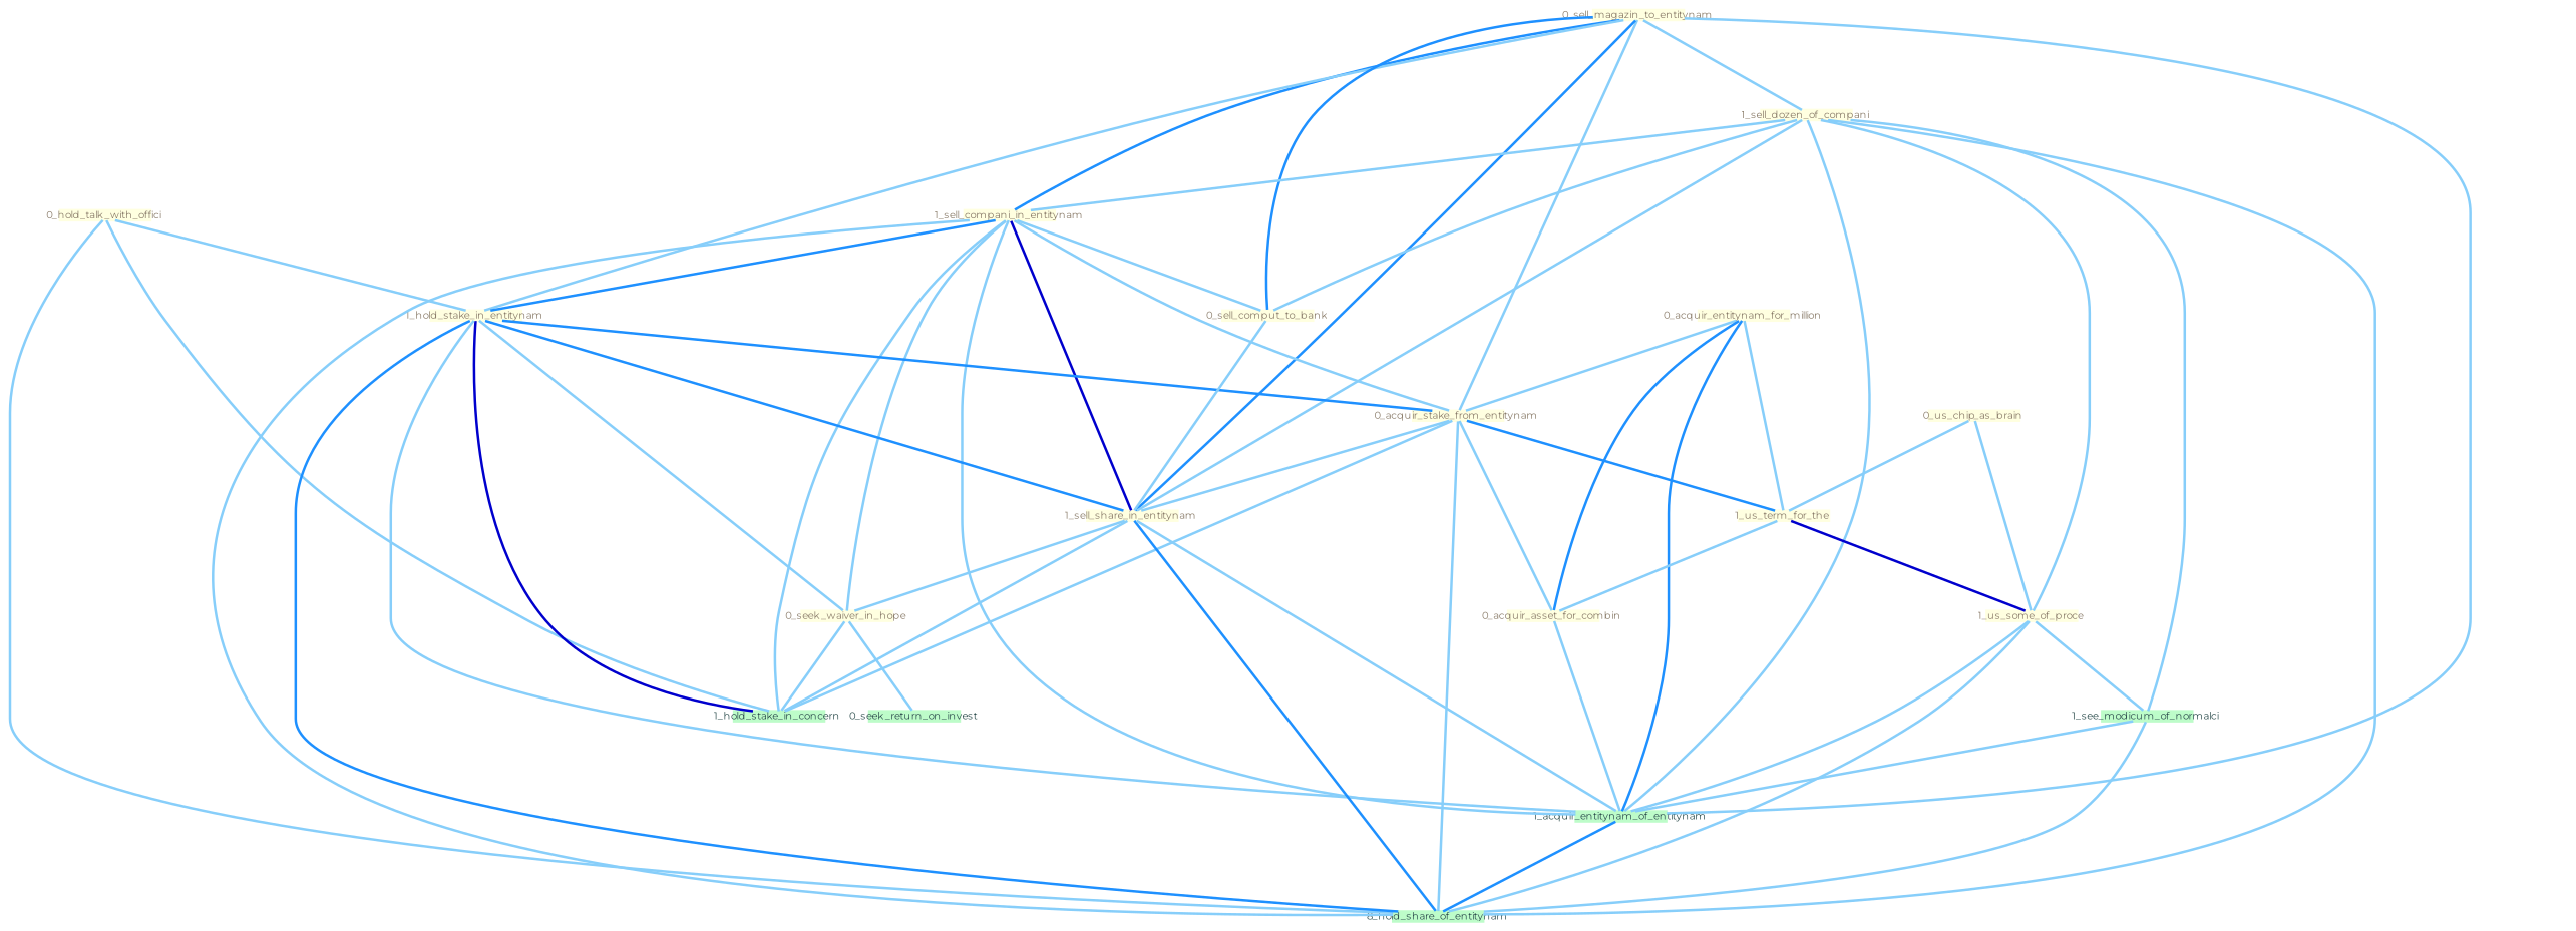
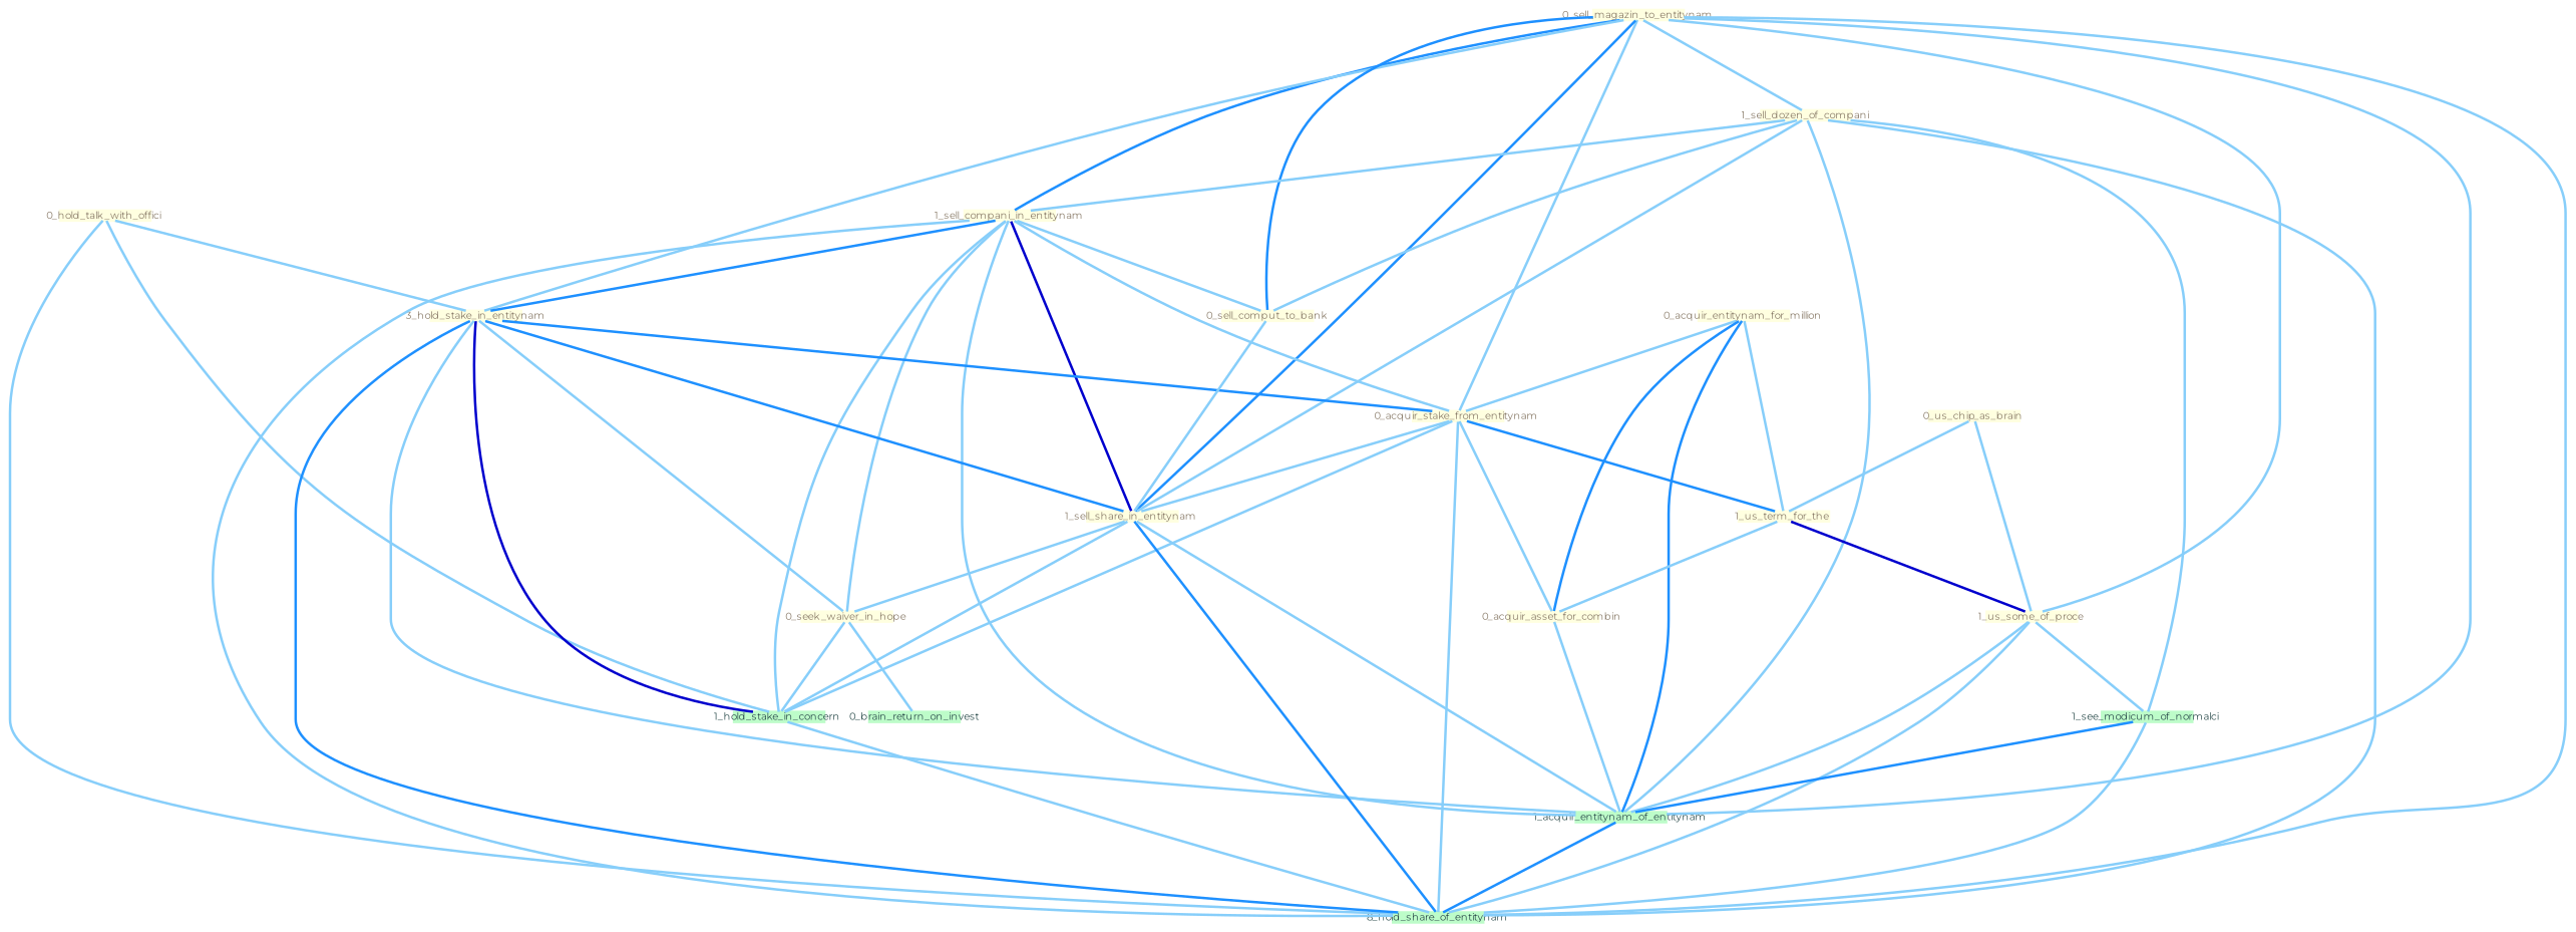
  graph {
    fontname=Montserrat
    node [color="#ffffe0" fixedsize=true fontcolor="#8b7d6b" fontname=Montserrat fontsize=4 shape=polygon style=filled]
    edge [color="#87cefa" fontname=Montserrat w=1]
    "0_hold_talk_with_offici " [height=.06 width=.5]
    "0_sell_magazin_to_entitynam " [height=.06 width=.5]
    "1_sell_dozen_of_compani " [height=.06 width=.5]
    "0_us_chip_as_brain " [height=.06 width=.5]
    "0_acquir_entitynam_for_million " [height=.06 width=.5]
    n6 [height=.06 label="1_sell_compani_in_entitynam" width=.5]
    "1_us_term_for_the " [height=.06 width=.5]
-   "1_hold_stake_in_entitynam " [height=.06 width=.5]
+   "1_hold_stake_in_entitynam " [height=.06 width=.5 label="3_hold_stake_in_entitynam"]
    "1_us_some_of_proce " [height=.06 width=.5]
    "0_acquir_stake_from_entitynam " [height=.06 width=.5]
    "0_sell_comput_to_bank " [height=.06 width=.5]
    "1_sell_share_in_entitynam " [height=.06 width=.5]
    "0_acquir_asset_for_combin " [height=.06 width=.5]
    "0_seek_waiver_in_hope " [height=.06 width=.5]
    "1_hold_stake_in_concern " [color="#BDFCC9" fontcolor="#2f4f4f" height=.06 width=.5]
    n16 [color="#BDFCC9" fontcolor="#2f4f4f" height=.06 label="8_hold_share_of_entitynam" width=.5]
    "1_acquir_entitynam_of_entitynam " [color="#BDFCC9" fontcolor="#2f4f4f" height=.06 width=.5]
    "1_see_modicum_of_normalci " [color="#BDFCC9" fontcolor="#2f4f4f" height=.06 width=.5]
-   "0_seek_return_on_invest " [color="#BDFCC9" fontcolor="#2f4f4f" height=.06 width=.5]
+   "0_seek_return_on_invest " [color="#BDFCC9" fontcolor="#2f4f4f" height=.06 width=.5 label="0_brain_return_on_invest"]
    subgraph sub_1 {
      "0_hold_talk_with_offici "
      "0_sell_magazin_to_entitynam "
      "1_sell_dozen_of_compani "
      "0_us_chip_as_brain "
      "0_acquir_entitynam_for_million "
      n6
      "1_us_term_for_the "
      "1_hold_stake_in_entitynam "
      "1_us_some_of_proce "
      "0_acquir_stake_from_entitynam "
      "0_sell_comput_to_bank "
      "1_sell_share_in_entitynam "
      "0_acquir_asset_for_combin "
      "0_seek_waiver_in_hope "
    }
    subgraph sub_2 {
    }
    "0_hold_talk_with_offici " -- "1_hold_stake_in_entitynam "
    "0_hold_talk_with_offici " -- "1_hold_stake_in_concern "
    "0_hold_talk_with_offici " -- n16
    "0_sell_magazin_to_entitynam " -- "1_sell_dozen_of_compani "
    "0_sell_magazin_to_entitynam " -- n6 [color="#1e90ff" w=2]
    "0_sell_magazin_to_entitynam " -- "1_hold_stake_in_entitynam "
    "0_sell_magazin_to_entitynam " -- "0_acquir_stake_from_entitynam "
    "0_sell_magazin_to_entitynam " -- "0_sell_comput_to_bank " [color="#1e90ff" w=2]
    "0_sell_magazin_to_entitynam " -- "1_sell_share_in_entitynam " [color="#1e90ff" w=2]
+   "0_sell_magazin_to_entitynam " -- n16
    "0_sell_magazin_to_entitynam " -- "1_acquir_entitynam_of_entitynam "
    "1_sell_dozen_of_compani " -- n6
-   "1_sell_dozen_of_compani " -- "1_us_some_of_proce "
+   "0_sell_magazin_to_entitynam " -- "1_us_some_of_proce "
    "1_sell_dozen_of_compani " -- "0_sell_comput_to_bank "
    "1_sell_dozen_of_compani " -- "1_sell_share_in_entitynam "
    "1_sell_dozen_of_compani " -- n16
    "1_sell_dozen_of_compani " -- "1_acquir_entitynam_of_entitynam "
    "1_sell_dozen_of_compani " -- "1_see_modicum_of_normalci "
    "0_us_chip_as_brain " -- "1_us_term_for_the "
    "0_us_chip_as_brain " -- "1_us_some_of_proce "
    "0_acquir_entitynam_for_million " -- "1_us_term_for_the "
    "0_acquir_entitynam_for_million " -- "0_acquir_stake_from_entitynam "
    "0_acquir_entitynam_for_million " -- "0_acquir_asset_for_combin " [color="#1e90ff" w=2]
    "0_acquir_entitynam_for_million " -- "1_acquir_entitynam_of_entitynam " [color="#1e90ff" w=2]
    n6 -- "1_hold_stake_in_entitynam " [color="#1e90ff" w=2]
    n6 -- "0_acquir_stake_from_entitynam "
    n6 -- "0_sell_comput_to_bank "
    n6 -- "1_sell_share_in_entitynam " [color="#0000cd" w=3]
    n6 -- "0_seek_waiver_in_hope "
    n6 -- "1_hold_stake_in_concern "
    n6 -- n16
    n6 -- "1_acquir_entitynam_of_entitynam "
    "1_us_term_for_the " -- "1_us_some_of_proce " [color="#0000cd"]
    "1_us_term_for_the " -- "0_acquir_asset_for_combin "
    "1_hold_stake_in_entitynam " -- "0_acquir_stake_from_entitynam " [color="#1e90ff" w=2]
    "1_hold_stake_in_entitynam " -- "1_sell_share_in_entitynam " [color="#1e90ff" w=2]
    "1_hold_stake_in_entitynam " -- "0_seek_waiver_in_hope "
    "1_hold_stake_in_entitynam " -- "1_hold_stake_in_concern " [color="#0000cd" w=3]
    "1_hold_stake_in_entitynam " -- n16 [color="#1e90ff" w=2]
    "1_hold_stake_in_entitynam " -- "1_acquir_entitynam_of_entitynam "
    "1_us_some_of_proce " -- n16
    "1_us_some_of_proce " -- "1_acquir_entitynam_of_entitynam "
    "1_us_some_of_proce " -- "1_see_modicum_of_normalci "
    "0_acquir_stake_from_entitynam " -- "1_us_term_for_the " [color="#1e90ff" w=2]
    "0_acquir_stake_from_entitynam " -- "1_sell_share_in_entitynam "
    "0_acquir_stake_from_entitynam " -- "0_acquir_asset_for_combin "
    "0_acquir_stake_from_entitynam " -- "1_hold_stake_in_concern "
    "0_acquir_stake_from_entitynam " -- n16
    "0_sell_comput_to_bank " -- "1_sell_share_in_entitynam "
    "1_sell_share_in_entitynam " -- "0_seek_waiver_in_hope "
    "1_sell_share_in_entitynam " -- "1_hold_stake_in_concern "
    "1_sell_share_in_entitynam " -- n16 [color="#1e90ff" w=2]
    "1_sell_share_in_entitynam " -- "1_acquir_entitynam_of_entitynam "
    "0_acquir_asset_for_combin " -- "1_acquir_entitynam_of_entitynam "
    "0_seek_waiver_in_hope " -- "1_hold_stake_in_concern "
    "0_seek_waiver_in_hope " -- "0_seek_return_on_invest "
+   "1_hold_stake_in_concern " -- n16
    "1_acquir_entitynam_of_entitynam " -- n16 [color="#1e90ff" w=2]
    "1_see_modicum_of_normalci " -- n16
-   "1_see_modicum_of_normalci " -- "1_acquir_entitynam_of_entitynam "
+   "1_see_modicum_of_normalci " -- "1_acquir_entitynam_of_entitynam " [color="#1e90ff"]
  }
